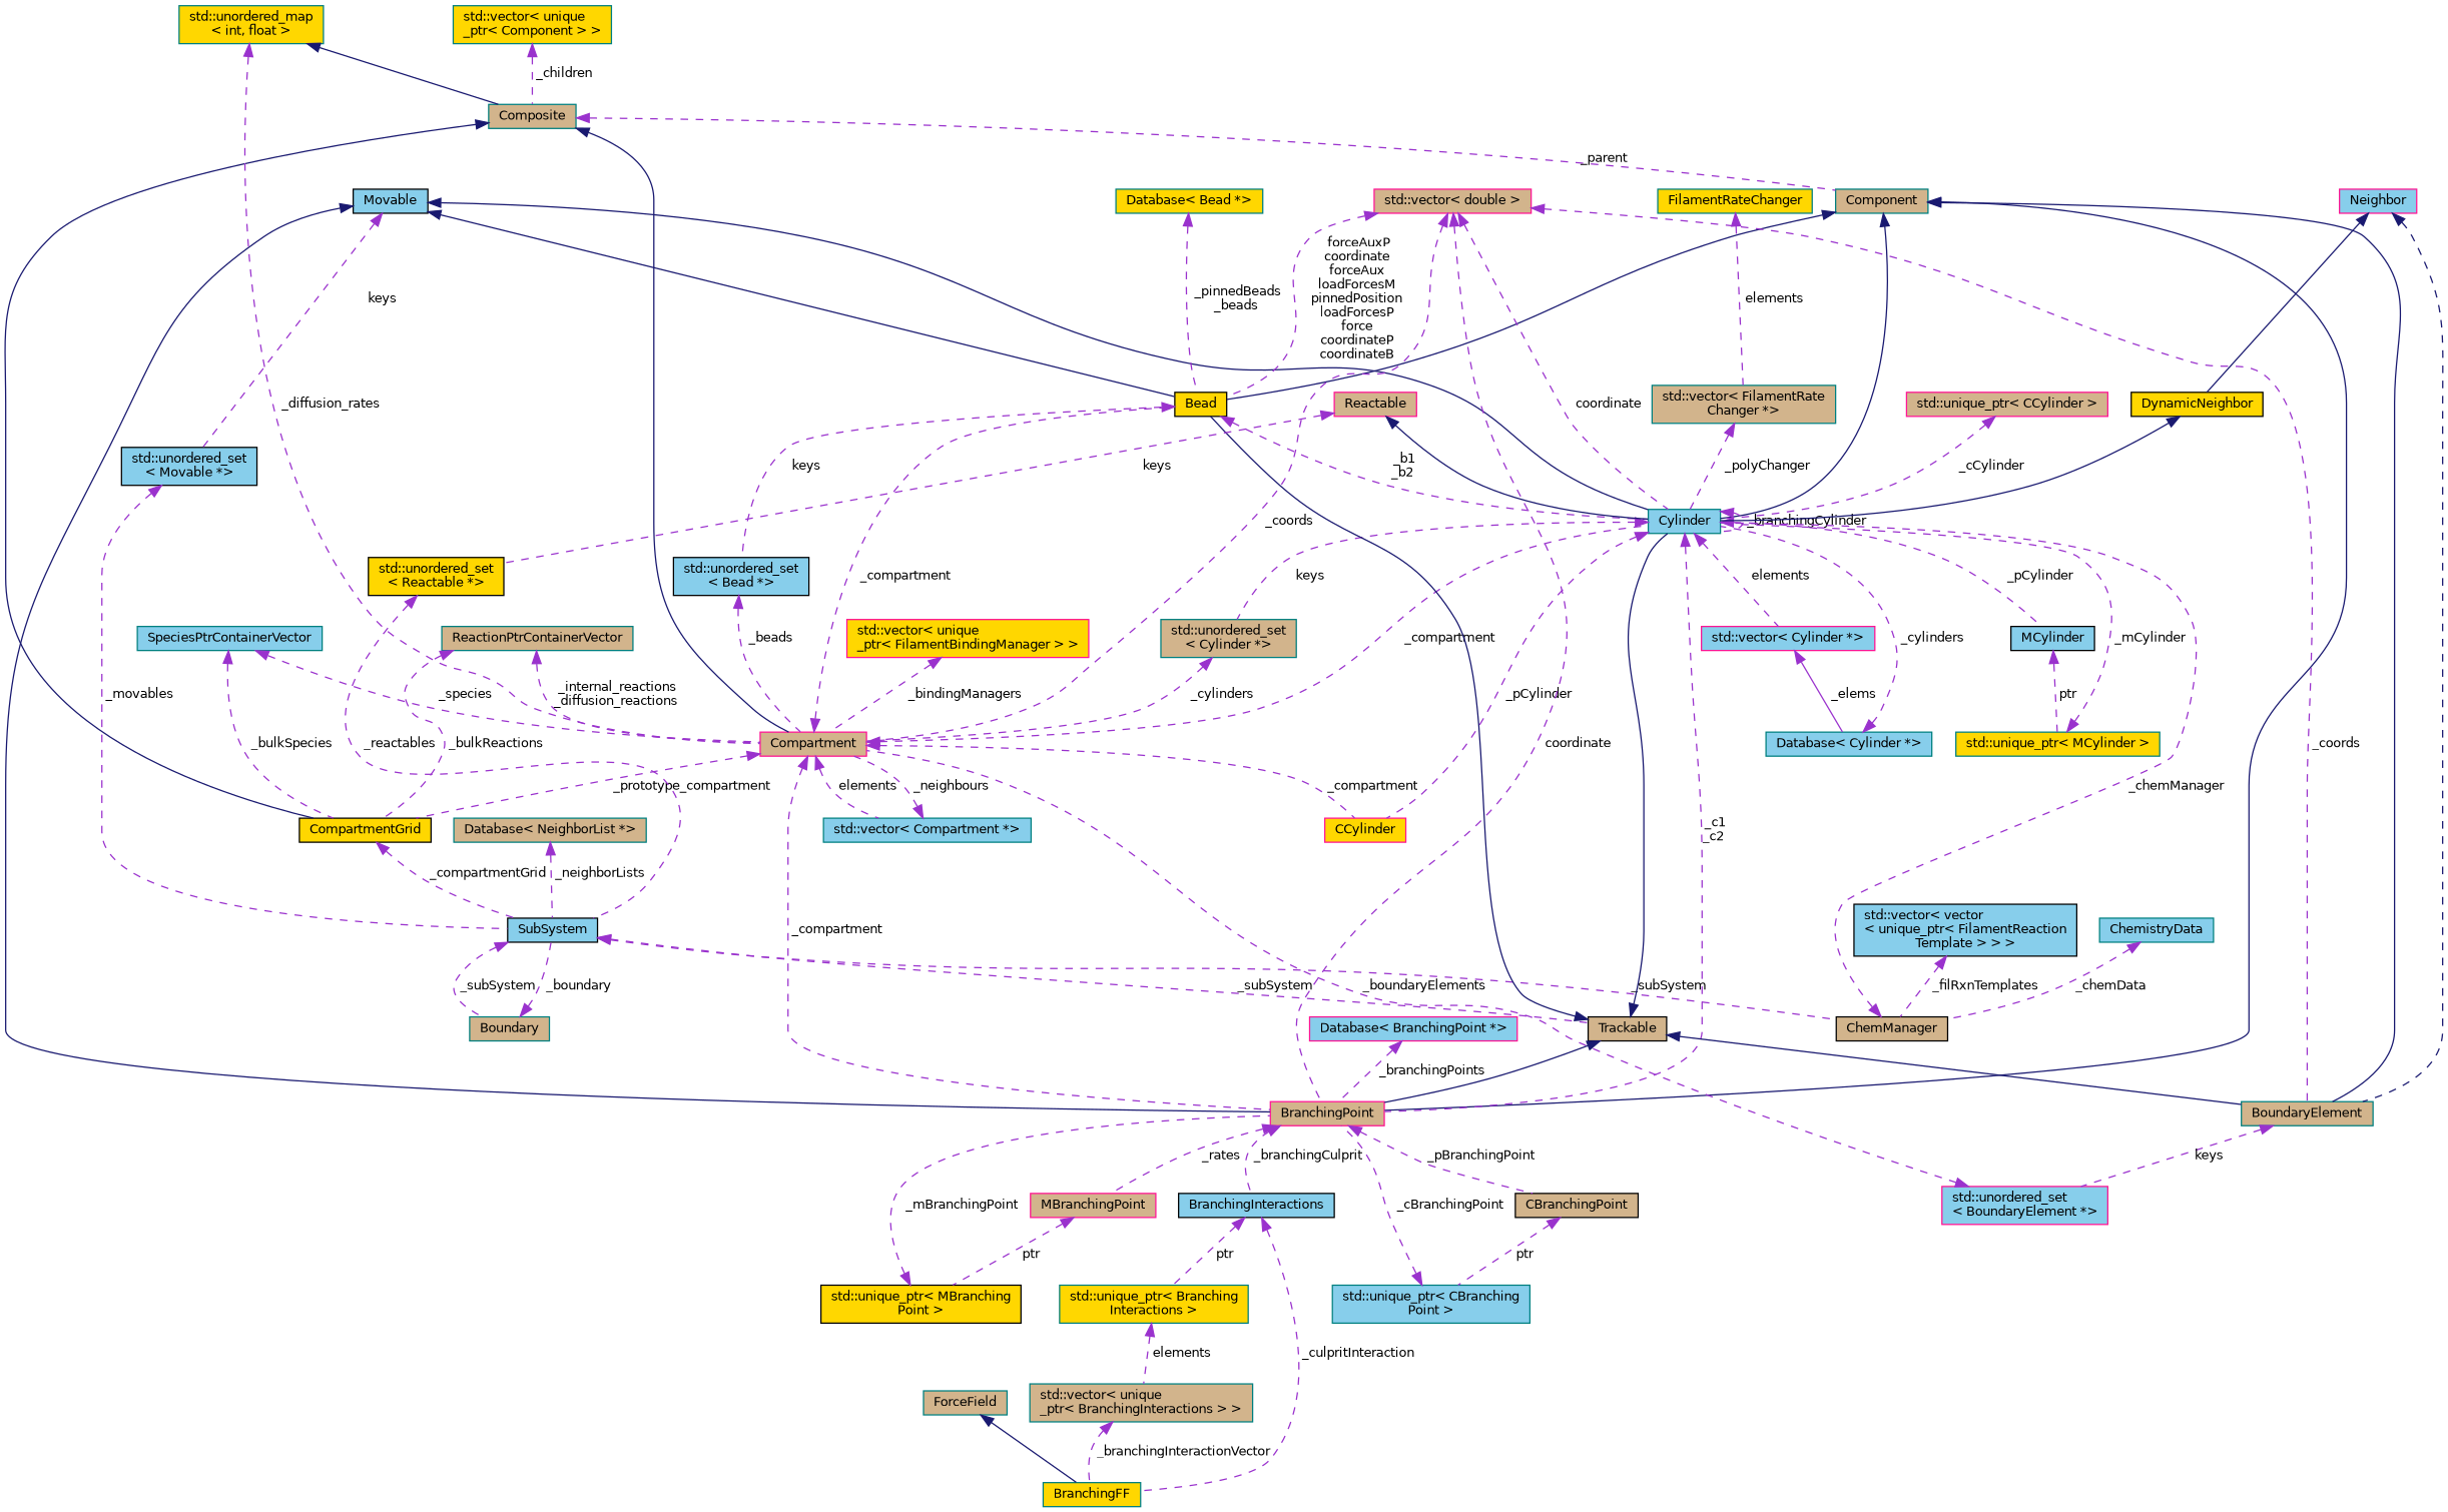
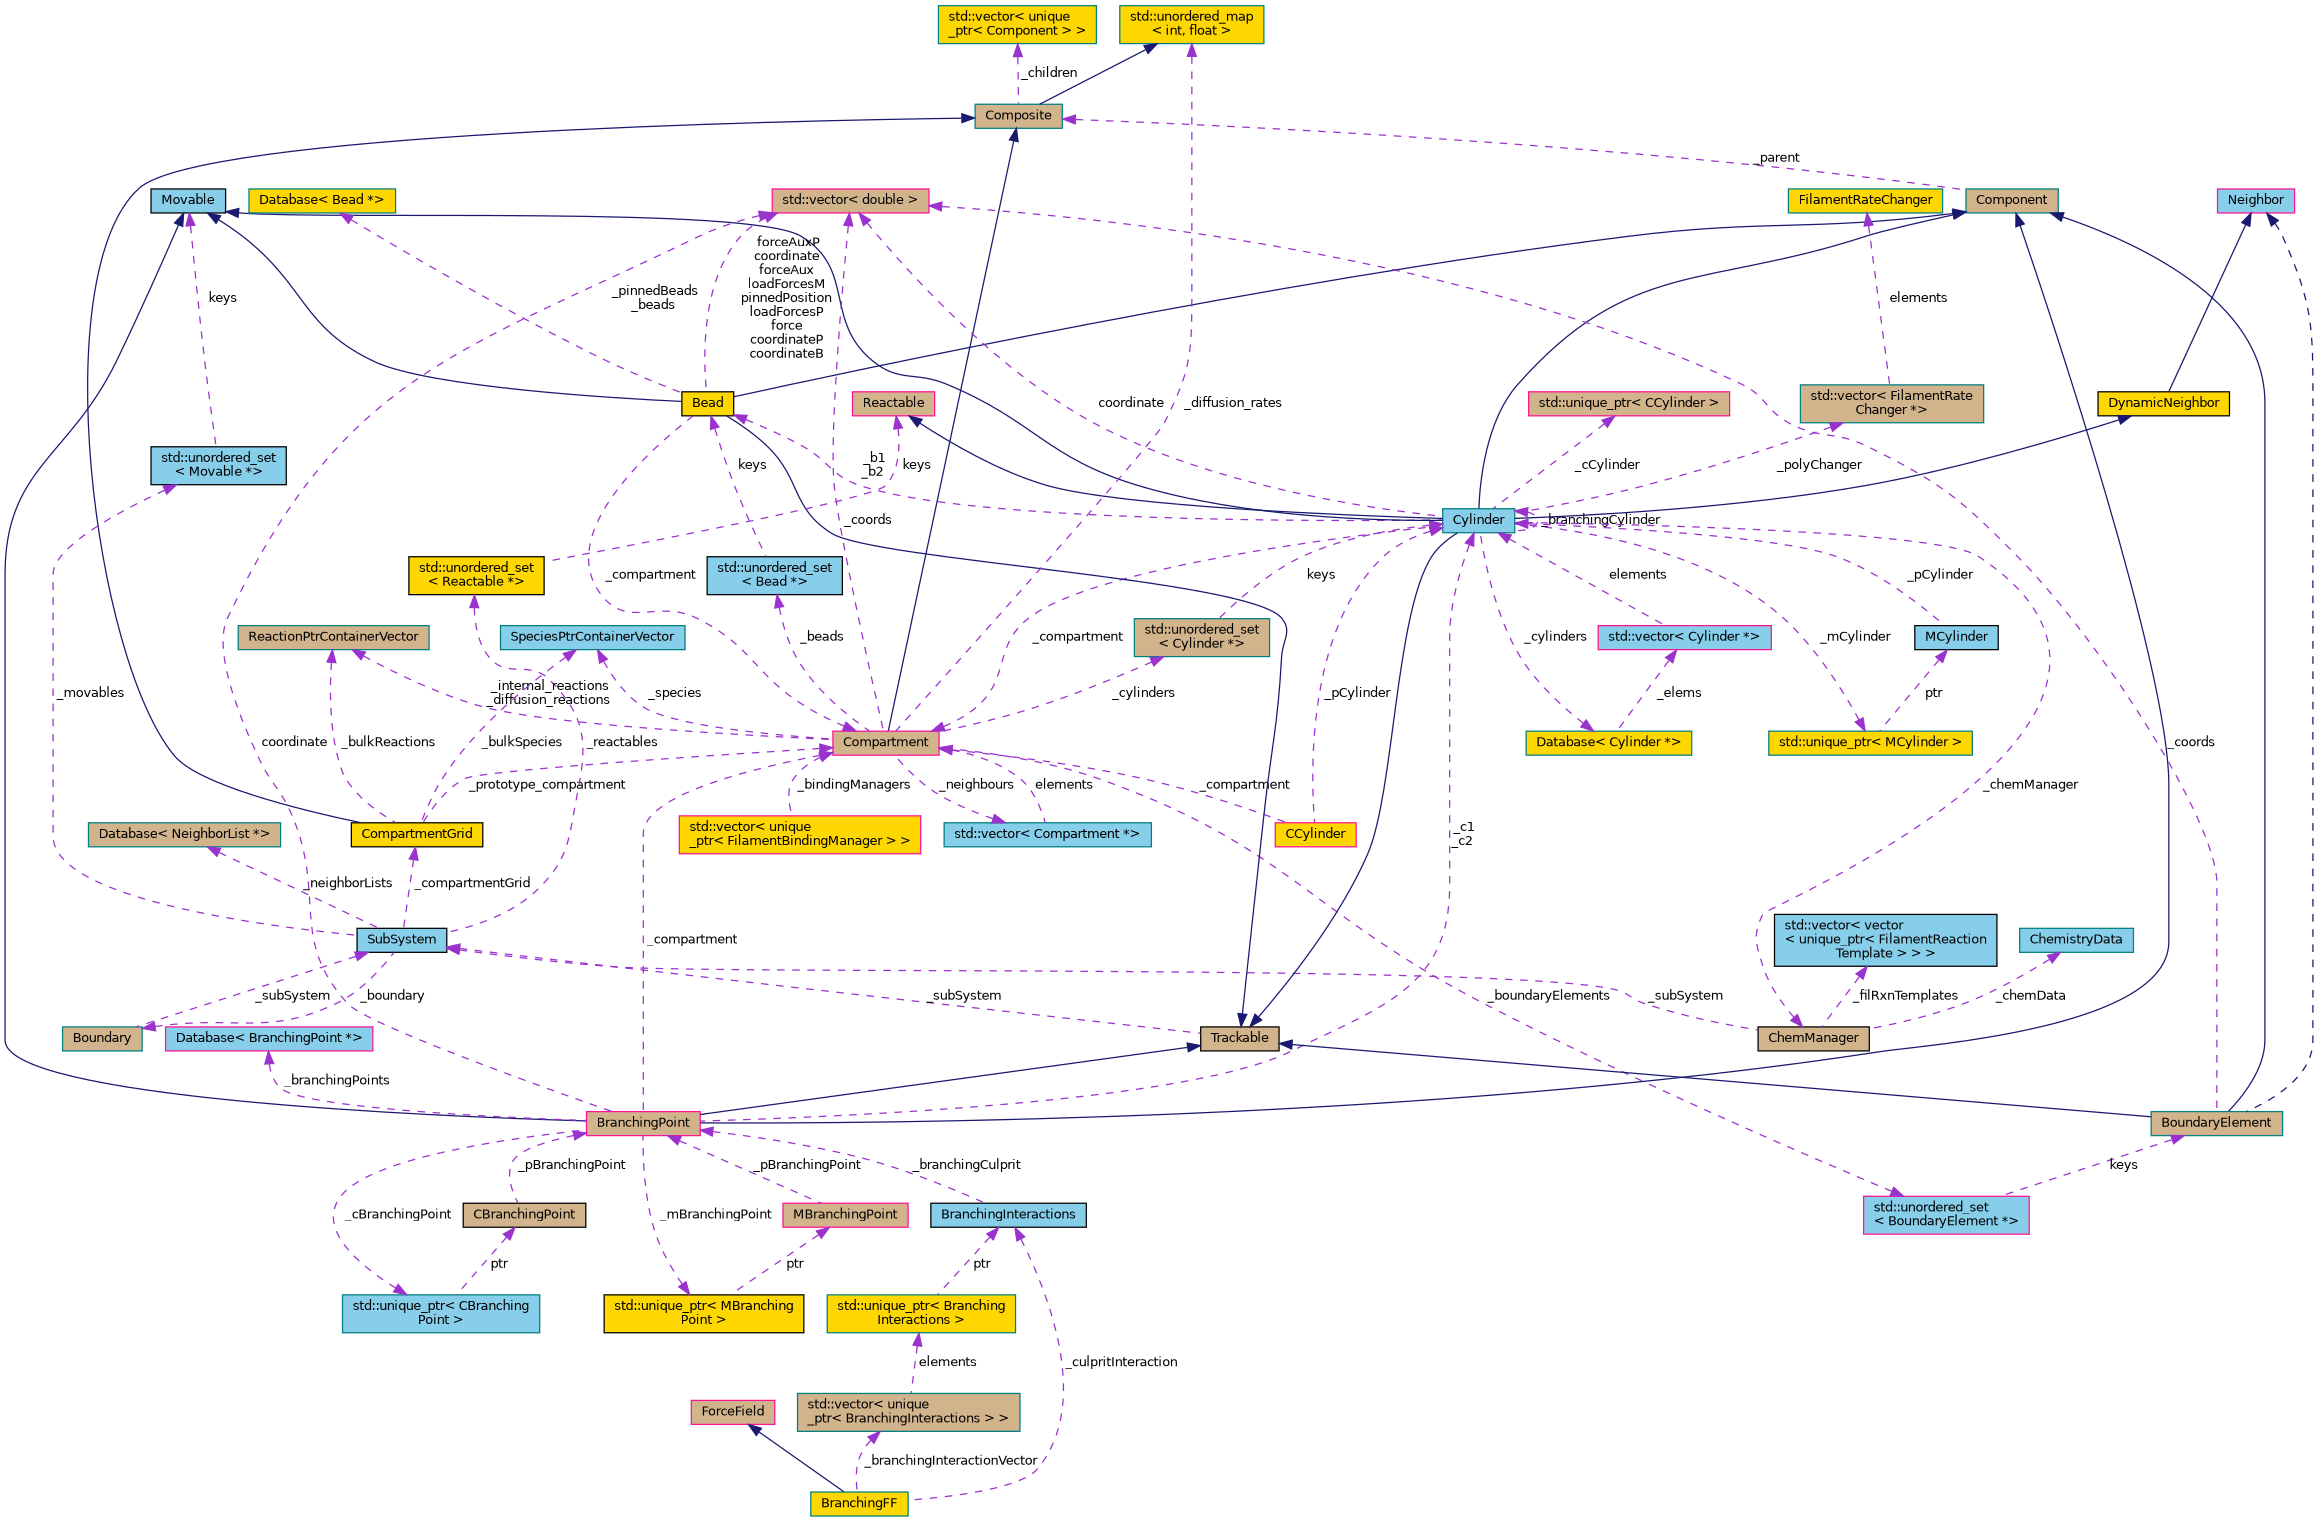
  digraph {
    node [color=teal fillcolor=tan fontname=Helvetica fontsize=10 shape=record style=filled]
    edge [color=darkorchid3 dir=back fontname=Helvetica fontsize=10 labelfontname=Helvetica labelfontsize=10 style=dashed]
    n1 [fillcolor=gold fontcolor=black height=0.2 label=BranchingFF width=0.4]
-   n2 [height=0.2 label=ForceField width=0.4]
+   n2 [color=deeppink height=0.2 label=ForceField width=0.4]
    n3 [height=0.2 label="std::vector\< unique\l_ptr\< BranchingInteractions \> \>" width=0.4]
    n4 [fillcolor=gold height=0.2 label="std::unique_ptr\< Branching\lInteractions \>" width=0.4]
    n5 [color=black fillcolor=skyblue height=0.2 label=BranchingInteractions width=0.4]
    n6 [color=deeppink height=0.2 label=BranchingPoint width=0.4]
    n7 [color=deeppink height=0.2 label=MBranchingPoint width=0.4]
    n8 [color=black height=0.2 label=CBranchingPoint width=0.4]
    n9 [color=black fillcolor=gold height=0.2 label="std::unique_ptr\< MBranching\lPoint \>" width=0.4]
    n10 [fillcolor=skyblue height=0.2 label="std::unique_ptr\< CBranching\lPoint \>" width=0.4]
    n11 [height=0.2 label=Component width=0.4]
    n12 [color=black fillcolor=gold height=0.2 label=Bead width=0.4]
    n13 [fillcolor=skyblue height=0.2 label=Cylinder width=0.4]
    n14 [height=0.2 label=BoundaryElement width=0.4]
    n15 [height=0.2 label=Composite width=0.4]
    n16 [color=black fillcolor=gold height=0.2 label=CompartmentGrid width=0.4]
    n17 [color=deeppink height=0.2 label=Compartment width=0.4]
    n18 [color=black fillcolor=skyblue height=0.2 label="std::unordered_set\l\< Bead *\>" width=0.4]
    n19 [color=deeppink fillcolor=gold height=0.2 label=CCylinder width=0.4]
    n20 [height=0.2 label="std::unordered_set\l\< Cylinder *\>" width=0.4]
    n21 [color=deeppink fillcolor=skyblue height=0.2 label="std::vector\< Cylinder *\>" width=0.4]
    n22 [color=black fillcolor=skyblue height=0.2 label=MCylinder width=0.4]
    n23 [color=deeppink fillcolor=skyblue height=0.2 label="std::unordered_set\l\< BoundaryElement *\>" width=0.4]
    n24 [color=black fillcolor=skyblue height=0.2 label=SubSystem width=0.4]
    n25 [fillcolor=skyblue height=0.2 label="std::vector\< Compartment *\>" width=0.4]
    n26 [fillcolor=gold height=0.2 label="std::vector\< unique\l_ptr\< Component \> \>" width=0.4]
    n27 [color=black height=0.2 label=Trackable width=0.4]
    n28 [height=0.2 label=Boundary width=0.4]
    n29 [color=black height=0.2 label=ChemManager width=0.4]
    n30 [color=black fillcolor=skyblue height=0.2 label="std::unordered_set\l\< Movable *\>" width=0.4]
    n31 [color=black fillcolor=skyblue height=0.2 label=Movable width=0.4]
    n32 [color=black fillcolor=gold height=0.2 label="std::unordered_set\l\< Reactable *\>" width=0.4]
    n33 [color=deeppink height=0.2 label=Reactable width=0.4]
    n34 [fillcolor=gold height=0.2 label="Database\< Bead *\>" width=0.4]
    n35 [color=deeppink height=0.2 label="std::vector\< double \>" width=0.4]
-   n36 [fillcolor=skyblue height=0.2 label="Database\< Cylinder *\>" width=0.4]
+   n36 [fillcolor=gold height=0.2 label="Database\< Cylinder *\>" width=0.4]
    n37 [fillcolor=gold height=0.2 label="std::unique_ptr\< MCylinder \>" width=0.4]
    n38 [color=black fillcolor=gold height=0.2 label=DynamicNeighbor width=0.4]
    n39 [color=deeppink fillcolor=skyblue height=0.2 label=Neighbor width=0.4]
    n40 [height=0.2 label="std::vector\< FilamentRate\lChanger *\>" width=0.4]
    n41 [fillcolor=gold height=0.2 label=FilamentRateChanger width=0.4]
    n42 [color=deeppink height=0.2 label="std::unique_ptr\< CCylinder \>" width=0.4]
    n43 [color=black fillcolor=skyblue height=0.2 label="std::vector\< vector\l\< unique_ptr\< FilamentReaction\lTemplate \> \> \>" width=0.4]
    n44 [fillcolor=skyblue height=0.2 label=ChemistryData width=0.4]
    n45 [height=0.2 label=ReactionPtrContainerVector width=0.4]
    n46 [fillcolor=gold height=0.2 label="std::unordered_map\l\< int, float \>" width=0.4]
    n47 [color=deeppink fillcolor=gold height=0.2 label="std::vector\< unique\l_ptr\< FilamentBindingManager \> \>" width=0.4]
    n48 [fillcolor=skyblue height=0.2 label=SpeciesPtrContainerVector width=0.4]
    n49 [height=0.2 label="Database\< NeighborList *\>" width=0.4]
    n50 [color=deeppink fillcolor=skyblue height=0.2 label="Database\< BranchingPoint *\>" width=0.4]
    n2 -> n1 [color=midnightblue style=solid]
    n3 -> n1 [label=" _branchingInteractionVector"]
    n4 -> n3 [label=" elements"]
    n5 -> n1 [label=" _culpritInteraction"]
    n5 -> n4 [label=" ptr"]
    n6 -> n5 [label=" _branchingCulprit"]
-   n6 -> n7 [label=" _rates"]
+   n6 -> n7 [label=" _pBranchingPoint"]
    n6 -> n8 [label=" _pBranchingPoint"]
    n7 -> n9 [label=" ptr"]
    n8 -> n10 [label=" ptr"]
    n9 -> n6 [label=" _mBranchingPoint"]
    n10 -> n6 [label=" _cBranchingPoint"]
    n11 -> n6 [color=midnightblue style=solid]
    n11 -> n12 [color=midnightblue style=solid]
    n11 -> n13 [color=midnightblue style=solid]
    n11 -> n14 [color=midnightblue style=solid]
    n12 -> n13 [label=" _b1\n_b2"]
    n12 -> n18 [label=" keys"]
    n13 -> n6 [label=" _c1\n_c2"]
    n13 -> n13 [label=" _branchingCylinder"]
    n13 -> n19 [label=" _pCylinder"]
    n13 -> n20 [label=" keys"]
    n13 -> n21 [label=" elements"]
    n13 -> n22 [label=" _pCylinder"]
    n14 -> n23 [label=" keys"]
    n15 -> n11 [label=" _parent"]
    n15 -> n16 [color=midnightblue style=solid]
    n15 -> n17 [color=midnightblue style=solid]
    n16 -> n24 [label=" _compartmentGrid"]
    n17 -> n6 [label=" _compartment"]
    n17 -> n12 [label=" _compartment"]
    n17 -> n13 [label=" _compartment"]
    n17 -> n16 [label=" _prototype_compartment"]
    n17 -> n19 [label=" _compartment"]
    n17 -> n25 [label=" elements"]
    n18 -> n17 [label=" _beads"]
    n20 -> n17 [label=" _cylinders"]
-   n21 -> n36 [label=" _elems" style=solid]
+   n21 -> n36 [label=" _elems"]
    n22 -> n37 [label=" ptr"]
    n23 -> n17 [label=" _boundaryElements"]
    n24 -> n27 [label=" _subSystem"]
    n24 -> n28 [label=" _subSystem"]
    n24 -> n29 [label=" _subSystem"]
    n25 -> n17 [label=" _neighbours"]
    n26 -> n15 [label=" _children"]
    n27 -> n6 [color=midnightblue style=solid]
    n27 -> n12 [color=midnightblue style=solid]
    n27 -> n13 [color=midnightblue style=solid]
    n27 -> n14 [color=midnightblue style=solid]
    n28 -> n24 [label=" _boundary"]
    n29 -> n13 [label=" _chemManager"]
    n30 -> n24 [label=" _movables"]
    n31 -> n6 [color=midnightblue style=solid]
    n31 -> n12 [color=midnightblue style=solid]
    n31 -> n13 [color=midnightblue style=solid]
    n31 -> n30 [label=" keys"]
    n32 -> n24 [label=" _reactables"]
    n33 -> n13 [color=midnightblue style=solid]
    n33 -> n32 [label=" keys"]
    n34 -> n12 [label=" _pinnedBeads\n_beads"]
    n35 -> n6 [label=" coordinate"]
    n35 -> n12 [label=" forceAuxP\ncoordinate\nforceAux\nloadForcesM\npinnedPosition\nloadForcesP\nforce\ncoordinateP\ncoordinateB"]
    n35 -> n13 [label=" coordinate"]
    n35 -> n14 [label=" _coords"]
    n35 -> n17 [label=" _coords"]
    n36 -> n13 [label=" _cylinders"]
    n37 -> n13 [label=" _mCylinder"]
    n38 -> n13 [color=midnightblue style=solid]
    n39 -> n14 [color=midnightblue]
    n39 -> n38 [color=midnightblue style=solid]
    n40 -> n13 [label=" _polyChanger"]
    n41 -> n40 [label=" elements"]
    n42 -> n13 [label=" _cCylinder"]
    n43 -> n29 [label=" _filRxnTemplates"]
    n44 -> n29 [label=" _chemData"]
    n45 -> n16 [label=" _bulkReactions"]
    n45 -> n17 [label=" _internal_reactions\n_diffusion_reactions"]
    n46 -> n15 [color=midnightblue style=solid]
    n46 -> n17 [label=" _diffusion_rates"]
-   n47 -> n17 [label=" _bindingManagers"]
+   n17 -> n47 [label=" _bindingManagers"]
    n48 -> n16 [label=" _bulkSpecies"]
    n48 -> n17 [label=" _species"]
    n49 -> n24 [label=" _neighborLists"]
    n50 -> n6 [label=" _branchingPoints"]
  }
